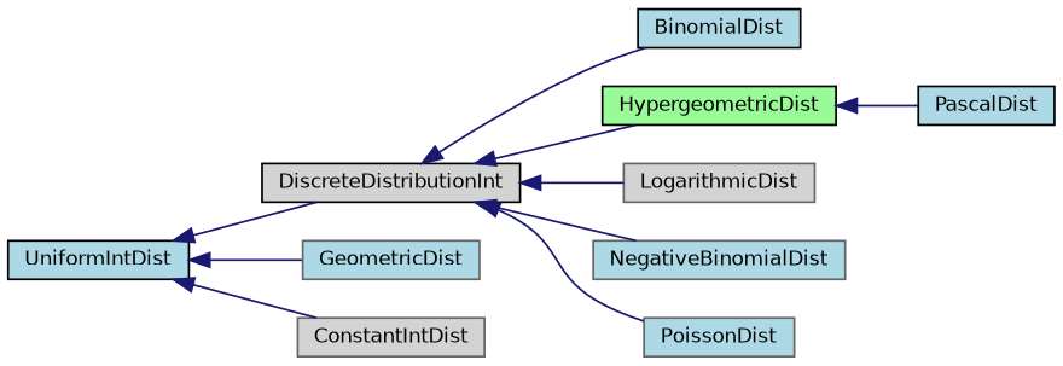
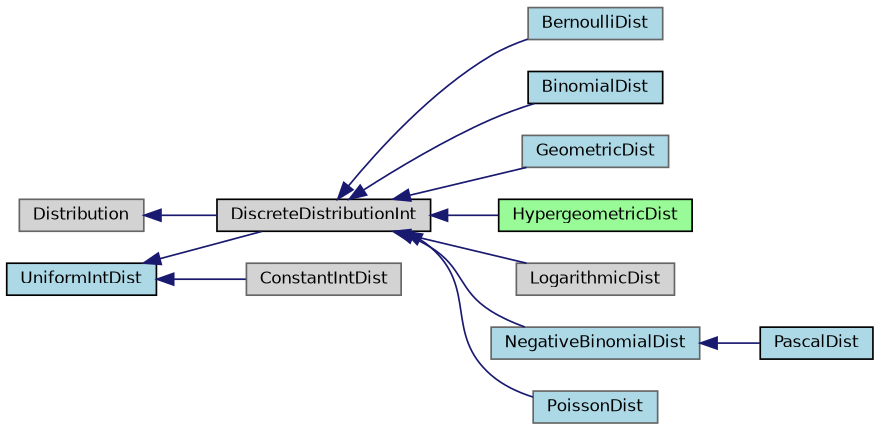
  digraph {
    rankdir=LR
    node [color=gray40 fillcolor=lightblue fontname=Helvetica fontsize=10 shape=record style=filled]
    edge [color=midnightblue dir=back fontname=Helvetica fontsize=10 labelfontname=Helvetica labelfontsize=10 style=solid]
    n1 [color=black fillcolor=lightgrey fontcolor=black height=0.2 label=DiscreteDistributionInt width=0.4]
+   n2 [height=0.2 label=BernoulliDist width=0.4]
    n3 [color=black height=0.2 label=BinomialDist width=0.4]
    n4 [height=0.2 label=GeometricDist width=0.4]
    n5 [color=black fillcolor=palegreen height=0.2 label=HypergeometricDist width=0.4]
    n6 [fillcolor=lightgrey height=0.2 label=LogarithmicDist width=0.4]
    n7 [height=0.2 label=NegativeBinomialDist width=0.4]
    n8 [height=0.2 label=PoissonDist width=0.4]
    n9 [color=black height=0.2 label=PascalDist width=0.4]
    n10 [color=black height=0.2 label=UniformIntDist width=0.4]
    n11 [fillcolor=lightgrey height=0.2 label=ConstantIntDist width=0.4]
+   n12 [fillcolor=lightgrey height=0.2 label=Distribution width=0.4]
+   n1 -> n2
    n1 -> n3
-   n10 -> n4
+   n1 -> n4
    n1 -> n5
    n1 -> n6
    n1 -> n7
    n1 -> n8
-   n5 -> n9
+   n7 -> n9
    n10 -> n1
    n10 -> n11
+   n12 -> n1
  }
